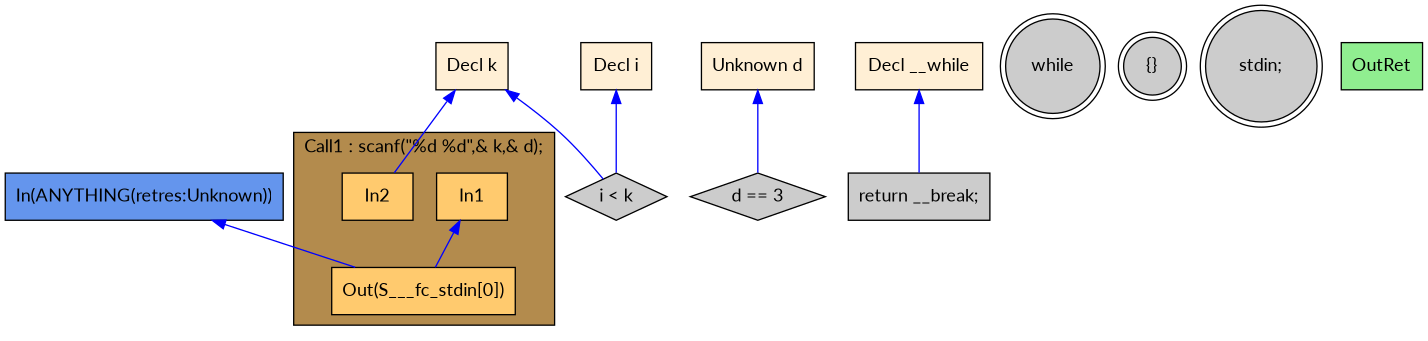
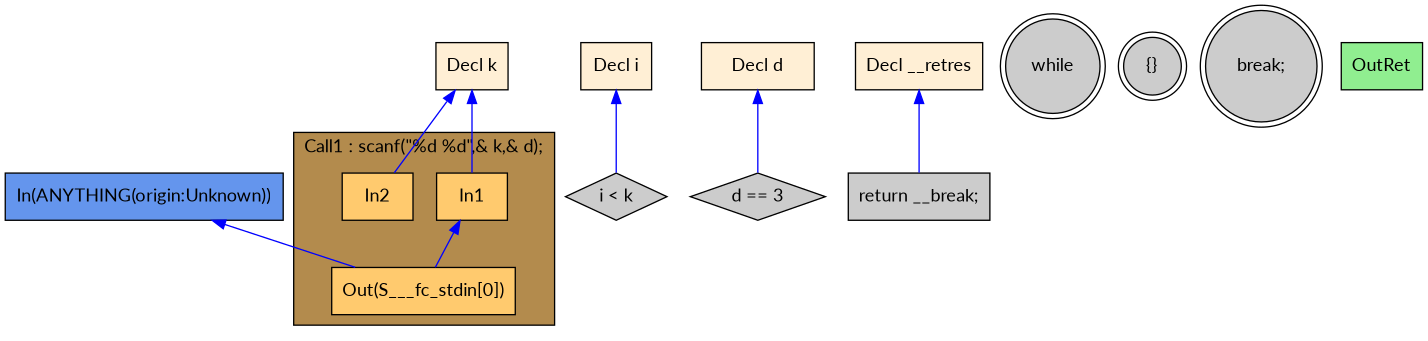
  digraph {
    fontname=Lato
    rankdir=TB
    node [fillcolor="#CCCCCC" fontname=Lato shape=box style=filled]
    edge [color="#0000FF" dir=back fontname=Lato]
    n1 [fillcolor="#FFCA6E" label=In1]
    n2 [fillcolor="#FFCA6E" label=In2]
    n3 [fillcolor="#FFCA6E" label="Out(S___fc_stdin[0])"]
    n4 [fillcolor="#FFEFD5" label="Decl k"]
    n5 [label="i < k" shape=diamond]
-   n6 [fillcolor="#FFEFD5" label="Unknown d"]
+   n6 [fillcolor="#FFEFD5" label="Decl d"]
    n7 [label="d == 3" shape=diamond]
    n8 [fillcolor="#FFEFD5" label="Decl i"]
-   n9 [fillcolor="#FFEFD5" label="Decl __while"]
+   n9 [fillcolor="#FFEFD5" label="Decl __retres"]
    n10 [label="return __break;"]
    n11 [label=while shape=doublecircle]
    n12 [label="{}" shape=doublecircle]
-   n13 [label="stdin;" shape=doublecircle]
+   n13 [label="break;" shape=doublecircle]
    n14 [fillcolor="#90EE90" label=OutRet]
-   n15 [fillcolor="#6495ED" label="In(ANYTHING(retres:Unknown))"]
+   n15 [fillcolor="#6495ED" label="In(ANYTHING(origin:Unknown))"]
    subgraph cluster_1 {
      fillcolor="#B38B4D"
      label="Call1 : scanf(\"%d %d\",& k,& d);"
      style=filled
      n1
      n2
      n3
    }
    n1 -> n3
    n4 -> n2
-   n4 -> n5
+   n4 -> n1
    n6 -> n7
    n8 -> n5
    n9 -> n10
    n15 -> n3
  }
